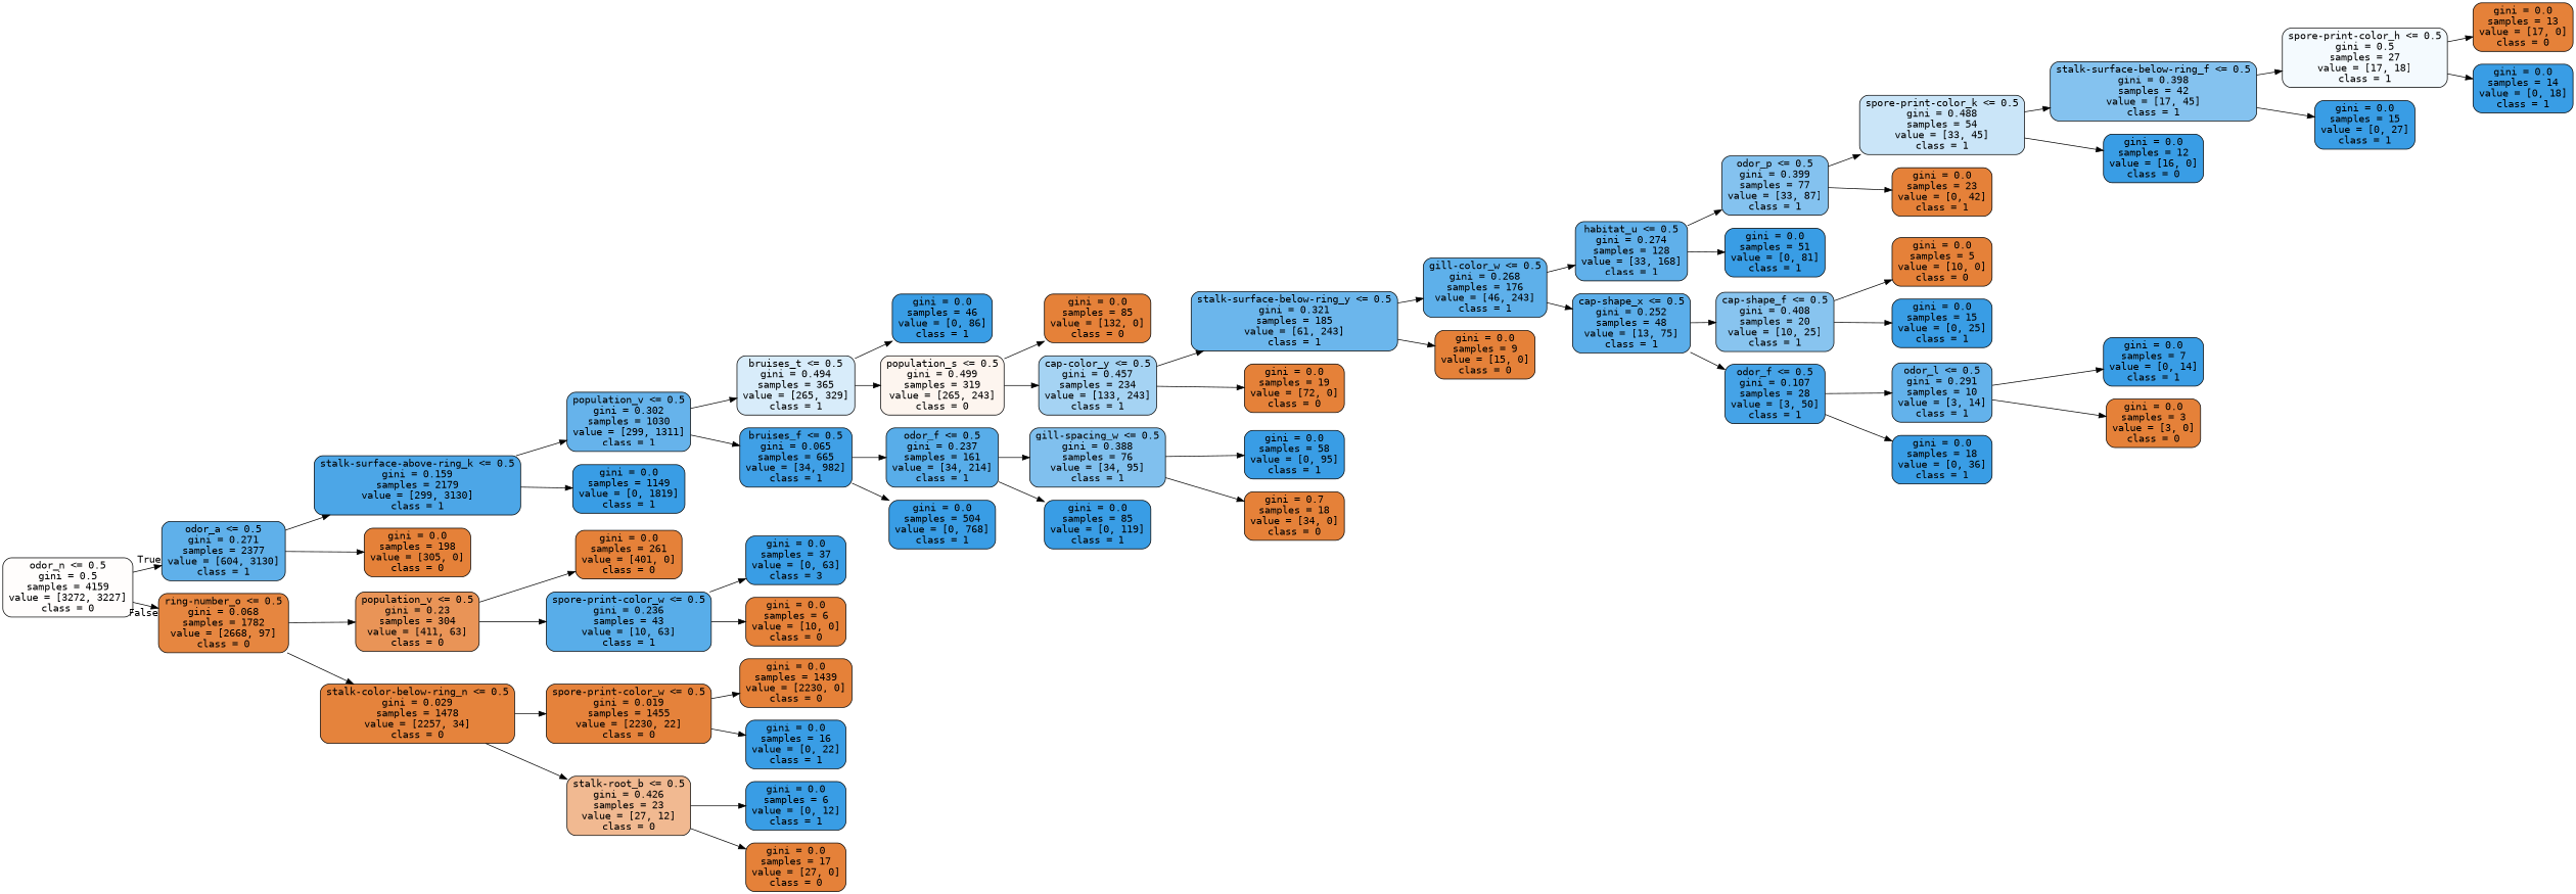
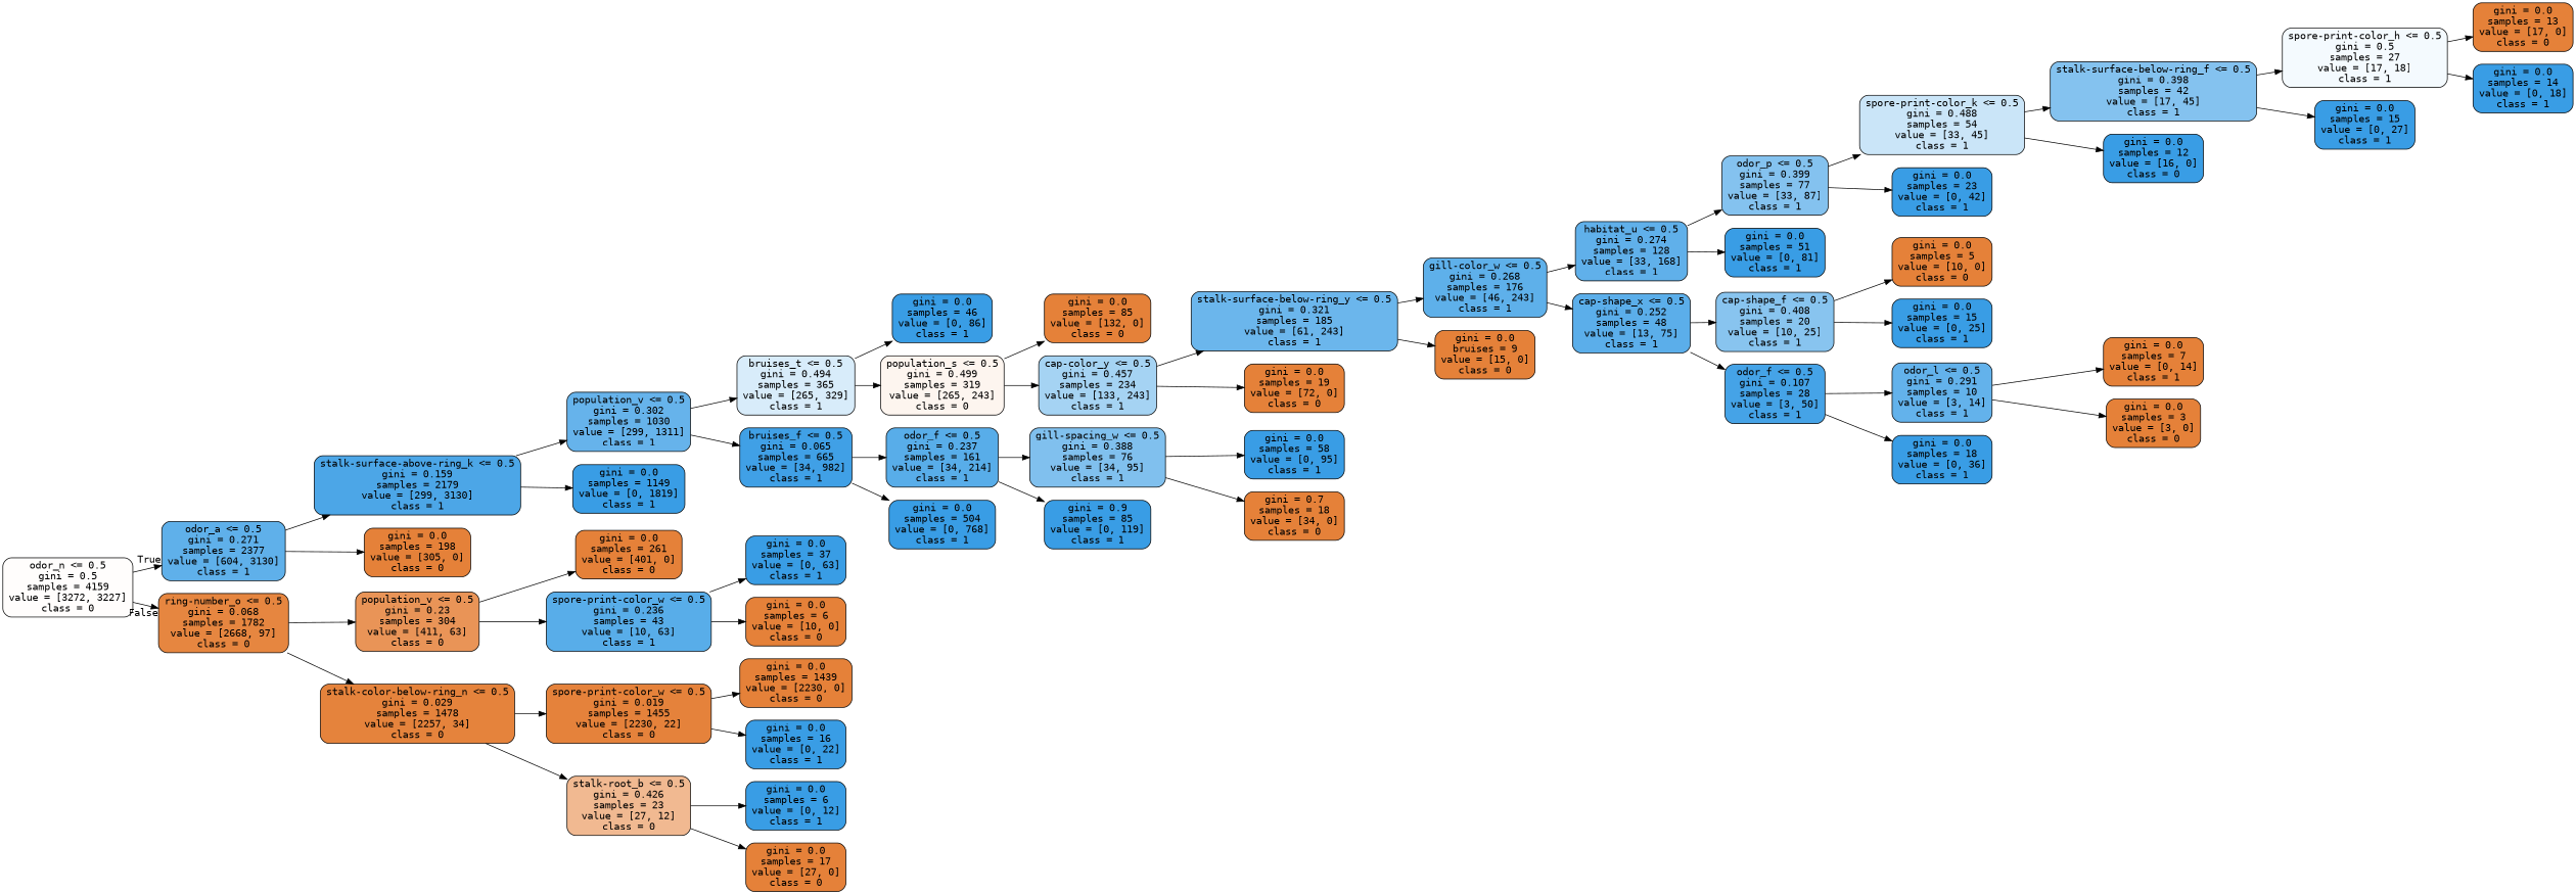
  digraph {
    fontname="DejaVu Sans Mono"
    rankdir=LR
    node [color=black fillcolor="#399de5" fontname="DejaVu Sans Mono" shape=box style="filled, rounded"]
    edge [fontname="DejaVu Sans Mono"]
    n1 [fillcolor="#fffdfc" label="odor_n <= 0.5\ngini = 0.5\nsamples = 4159\nvalue = [3272, 3227]\nclass = 0"]
    n2 [fillcolor="#5fb0ea" label="odor_a <= 0.5\ngini = 0.271\nsamples = 2377\nvalue = [604, 3130]\nclass = 1"]
    n3 [fillcolor="#e68640" label="ring-number_o <= 0.5\ngini = 0.068\nsamples = 1782\nvalue = [2668, 97]\nclass = 0"]
    n4 [fillcolor="#4ca6e7" label="stalk-surface-above-ring_k <= 0.5\ngini = 0.159\nsamples = 2179\nvalue = [299, 3130]\nclass = 1"]
    n5 [fillcolor="#e58139" label="gini = 0.0\nsamples = 198\nvalue = [305, 0]\nclass = 0"]
    n6 [fillcolor="#e99457" label="population_v <= 0.5\ngini = 0.23\nsamples = 304\nvalue = [411, 63]\nclass = 0"]
    n7 [fillcolor="#e5833c" label="stalk-color-below-ring_n <= 0.5\ngini = 0.029\nsamples = 1478\nvalue = [2257, 34]\nclass = 0"]
    n8 [fillcolor="#66b3eb" label="population_v <= 0.5\ngini = 0.302\nsamples = 1030\nvalue = [299, 1311]\nclass = 1"]
    n9 [label="gini = 0.0\nsamples = 1149\nvalue = [0, 1819]\nclass = 1"]
    n10 [fillcolor="#d8ecfa" label="bruises_t <= 0.5\ngini = 0.494\nsamples = 365\nvalue = [265, 329]\nclass = 1"]
    n11 [fillcolor="#40a0e6" label="bruises_f <= 0.5\ngini = 0.065\nsamples = 665\nvalue = [34, 982]\nclass = 1"]
    n12 [label="gini = 0.0\nsamples = 46\nvalue = [0, 86]\nclass = 1"]
    n13 [fillcolor="#fdf5ef" label="population_s <= 0.5\ngini = 0.499\nsamples = 319\nvalue = [265, 243]\nclass = 0"]
    n14 [fillcolor="#58ade9" label="odor_f <= 0.5\ngini = 0.237\nsamples = 161\nvalue = [34, 214]\nclass = 1"]
    n15 [label="gini = 0.0\nsamples = 504\nvalue = [0, 768]\nclass = 1"]
    n16 [fillcolor="#e58139" label="gini = 0.0\nsamples = 85\nvalue = [132, 0]\nclass = 0"]
    n17 [fillcolor="#a5d3f3" label="cap-color_y <= 0.5\ngini = 0.457\nsamples = 234\nvalue = [133, 243]\nclass = 1"]
    n18 [fillcolor="#6bb6ec" label="stalk-surface-below-ring_y <= 0.5\ngini = 0.321\nsamples = 185\nvalue = [61, 243]\nclass = 1"]
    n19 [fillcolor="#e58139" label="gini = 0.0\nsamples = 19\nvalue = [72, 0]\nclass = 0"]
    n20 [fillcolor="#5eb0ea" label="gill-color_w <= 0.5\ngini = 0.268\nsamples = 176\nvalue = [46, 243]\nclass = 1"]
-   n21 [fillcolor="#e58139" label="gini = 0.0\nsamples = 9\nvalue = [15, 0]\nclass = 0"]
+   n21 [fillcolor="#e58139" label="gini = 0.0\nbruises = 9\nvalue = [15, 0]\nclass = 0"]
    n22 [fillcolor="#60b0ea" label="habitat_u <= 0.5\ngini = 0.274\nsamples = 128\nvalue = [33, 168]\nclass = 1"]
    n23 [fillcolor="#5baeea" label="cap-shape_x <= 0.5\ngini = 0.252\nsamples = 48\nvalue = [13, 75]\nclass = 1"]
    n24 [fillcolor="#84c2ef" label="odor_p <= 0.5\ngini = 0.399\nsamples = 77\nvalue = [33, 87]\nclass = 1"]
    n25 [label="gini = 0.0\nsamples = 51\nvalue = [0, 81]\nclass = 1"]
    n26 [fillcolor="#88c4ef" label="cap-shape_f <= 0.5\ngini = 0.408\nsamples = 20\nvalue = [10, 25]\nclass = 1"]
    n27 [fillcolor="#45a3e7" label="odor_f <= 0.5\ngini = 0.107\nsamples = 28\nvalue = [3, 50]\nclass = 1"]
    n28 [fillcolor="#cae5f8" label="spore-print-color_k <= 0.5\ngini = 0.488\nsamples = 54\nvalue = [33, 45]\nclass = 1"]
-   n29 [fillcolor="#e58139" label="gini = 0.0\nsamples = 23\nvalue = [0, 42]\nclass = 1"]
+   n29 [label="gini = 0.0\nsamples = 23\nvalue = [0, 42]\nclass = 1"]
    n30 [fillcolor="#84c2ef" label="stalk-surface-below-ring_f <= 0.5\ngini = 0.398\nsamples = 42\nvalue = [17, 45]\nclass = 1"]
    n31 [label="gini = 0.0\nsamples = 12\nvalue = [16, 0]\nclass = 0"]
    n32 [fillcolor="#f4fafe" label="spore-print-color_h <= 0.5\ngini = 0.5\nsamples = 27\nvalue = [17, 18]\nclass = 1"]
    n33 [label="gini = 0.0\nsamples = 15\nvalue = [0, 27]\nclass = 1"]
    n34 [fillcolor="#e58139" label="gini = 0.0\nsamples = 13\nvalue = [17, 0]\nclass = 0"]
    n35 [label="gini = 0.0\nsamples = 14\nvalue = [0, 18]\nclass = 1"]
    n36 [fillcolor="#e58139" label="gini = 0.0\nsamples = 5\nvalue = [10, 0]\nclass = 0"]
    n37 [label="gini = 0.0\nsamples = 15\nvalue = [0, 25]\nclass = 1"]
    n38 [fillcolor="#63b2eb" label="odor_l <= 0.5\ngini = 0.291\nsamples = 10\nvalue = [3, 14]\nclass = 1"]
    n39 [label="gini = 0.0\nsamples = 18\nvalue = [0, 36]\nclass = 1"]
-   n40 [label="gini = 0.0\nsamples = 7\nvalue = [0, 14]\nclass = 1"]
+   n40 [fillcolor="#e58139" label="gini = 0.0\nsamples = 7\nvalue = [0, 14]\nclass = 1"]
    n41 [fillcolor="#e58139" label="gini = 0.0\nsamples = 3\nvalue = [3, 0]\nclass = 0"]
    n42 [fillcolor="#80c0ee" label="gill-spacing_w <= 0.5\ngini = 0.388\nsamples = 76\nvalue = [34, 95]\nclass = 1"]
-   n43 [label="gini = 0.0\nsamples = 85\nvalue = [0, 119]\nclass = 1"]
+   n43 [label="gini = 0.9\nsamples = 85\nvalue = [0, 119]\nclass = 1"]
    n44 [label="gini = 0.0\nsamples = 58\nvalue = [0, 95]\nclass = 1"]
    n45 [fillcolor="#e58139" label="gini = 0.7\nsamples = 18\nvalue = [34, 0]\nclass = 0"]
    n46 [fillcolor="#e58139" label="gini = 0.0\nsamples = 261\nvalue = [401, 0]\nclass = 0"]
    n47 [fillcolor="#58ade9" label="spore-print-color_w <= 0.5\ngini = 0.236\nsamples = 43\nvalue = [10, 63]\nclass = 1"]
    n48 [fillcolor="#e5823b" label="spore-print-color_w <= 0.5\ngini = 0.019\nsamples = 1455\nvalue = [2230, 22]\nclass = 0"]
    n49 [fillcolor="#f1b991" label="stalk-root_b <= 0.5\ngini = 0.426\nsamples = 23\nvalue = [27, 12]\nclass = 0"]
-   n50 [label="gini = 0.0\nsamples = 37\nvalue = [0, 63]\nclass = 3"]
+   n50 [label="gini = 0.0\nsamples = 37\nvalue = [0, 63]\nclass = 1"]
    n51 [fillcolor="#e58139" label="gini = 0.0\nsamples = 6\nvalue = [10, 0]\nclass = 0"]
    n52 [fillcolor="#e58139" label="gini = 0.0\nsamples = 1439\nvalue = [2230, 0]\nclass = 0"]
    n53 [label="gini = 0.0\nsamples = 16\nvalue = [0, 22]\nclass = 1"]
    n54 [label="gini = 0.0\nsamples = 6\nvalue = [0, 12]\nclass = 1"]
    n55 [fillcolor="#e58139" label="gini = 0.0\nsamples = 17\nvalue = [27, 0]\nclass = 0"]
    n1 -> n2 [headlabel=True labelangle=45 labeldistance=2.5]
    n1 -> n3 [headlabel=False labelangle=-45 labeldistance=2.5]
    n2 -> n4
    n2 -> n5
    n3 -> n6
    n3 -> n7
    n4 -> n8
    n4 -> n9
    n6 -> n46
    n6 -> n47
    n7 -> n48
    n7 -> n49
    n8 -> n10
    n8 -> n11
    n10 -> n12
    n10 -> n13
    n11 -> n14
    n11 -> n15
    n13 -> n16
    n13 -> n17
    n14 -> n42
    n14 -> n43
    n17 -> n18
    n17 -> n19
    n18 -> n20
    n18 -> n21
    n20 -> n22
    n20 -> n23
    n22 -> n24
    n22 -> n25
    n23 -> n26
    n23 -> n27
    n24 -> n28
    n24 -> n29
    n26 -> n36
    n26 -> n37
    n27 -> n38
    n27 -> n39
    n28 -> n30
    n28 -> n31
    n30 -> n32
    n30 -> n33
    n32 -> n34
    n32 -> n35
    n38 -> n40
    n38 -> n41
    n42 -> n44
    n42 -> n45
    n47 -> n50
    n47 -> n51
    n48 -> n52
    n48 -> n53
    n49 -> n54
    n49 -> n55
  }
